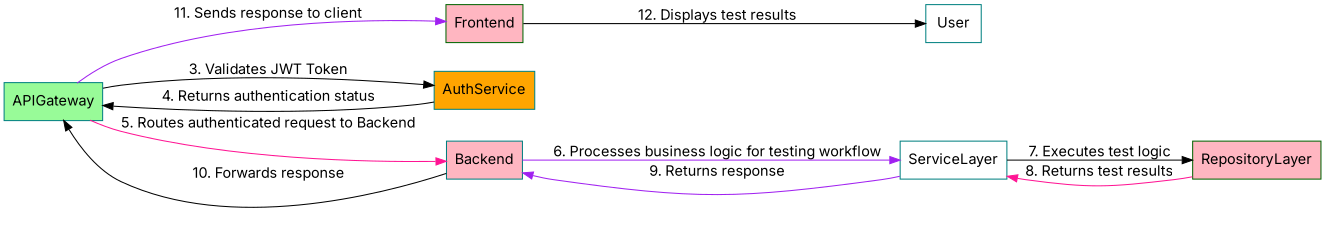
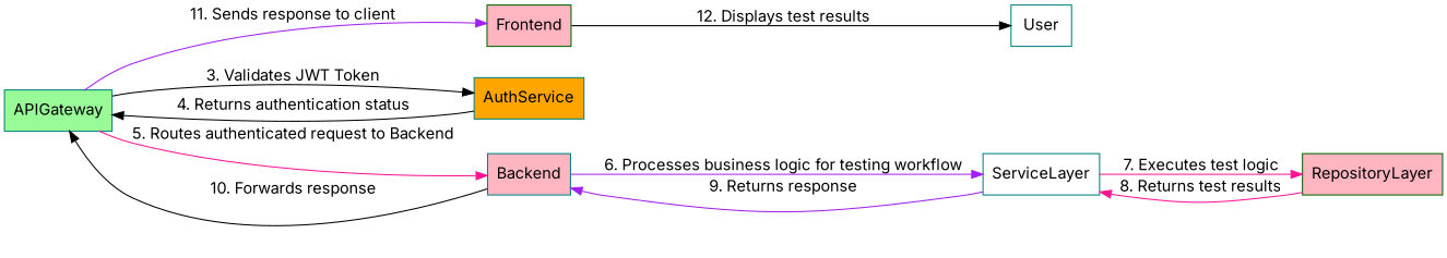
  digraph {
    fontname=Inter
    rankdir=LR
    node [color=teal fillcolor=lightpink fontname=Inter shape=record style=filled]
    edge [color=black fontname=Inter]
    User [fillcolor=white]
    Frontend [color=darkgreen]
    APIGateway [fillcolor=palegreen]
    AuthService [fillcolor=orange]
    Backend
    ServiceLayer [fillcolor=white]
    RepositoryLayer [color=darkgreen]
    Frontend -> User [label="12. Displays test results"]
    APIGateway -> Frontend [color=purple label="11. Sends response to client"]
    APIGateway -> AuthService [label="3. Validates JWT Token"]
    APIGateway -> Backend [color=deeppink label="5. Routes authenticated request to Backend"]
    AuthService -> APIGateway [label="4. Returns authentication status"]
    Backend -> APIGateway [label="10. Forwards response"]
    Backend -> ServiceLayer [color=purple label="6. Processes business logic for testing workflow"]
    ServiceLayer -> Backend [color=purple label="9. Returns response"]
-   ServiceLayer -> RepositoryLayer [label="7. Executes test logic"]
+   ServiceLayer -> RepositoryLayer [color=deeppink label="7. Executes test logic"]
    RepositoryLayer -> ServiceLayer [color=deeppink label="8. Returns test results"]
  }
